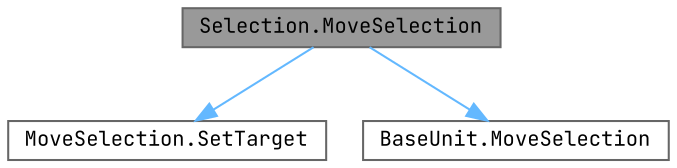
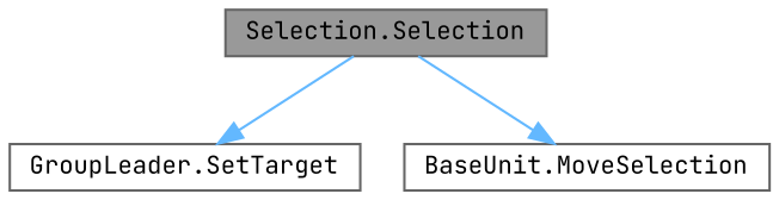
  digraph {
    fontname="JetBrains Mono"
    rankdir=TB
    node [color=grey40 fillcolor=white fontname="JetBrains Mono" fontsize=10 shape=box style=filled]
    edge [color=steelblue1 fontname="JetBrains Mono" fontsize=10 labelfontname=Helvetica labelfontsize=10 style=solid]
-   n1 [color=gray40 fillcolor=grey60 fontcolor=black height=0.2 label="Selection.MoveSelection" width=0.4]
-   n2 [height=0.2 label="MoveSelection.SetTarget" width=0.4]
+   n1 [color=gray40 fillcolor=grey60 fontcolor=black height=0.2 label="Selection.Selection" width=0.4]
+   n2 [height=0.2 label="GroupLeader.SetTarget" width=0.4]
    n3 [height=0.2 label="BaseUnit.MoveSelection" width=0.4]
    n1 -> n2
    n1 -> n3
  }
